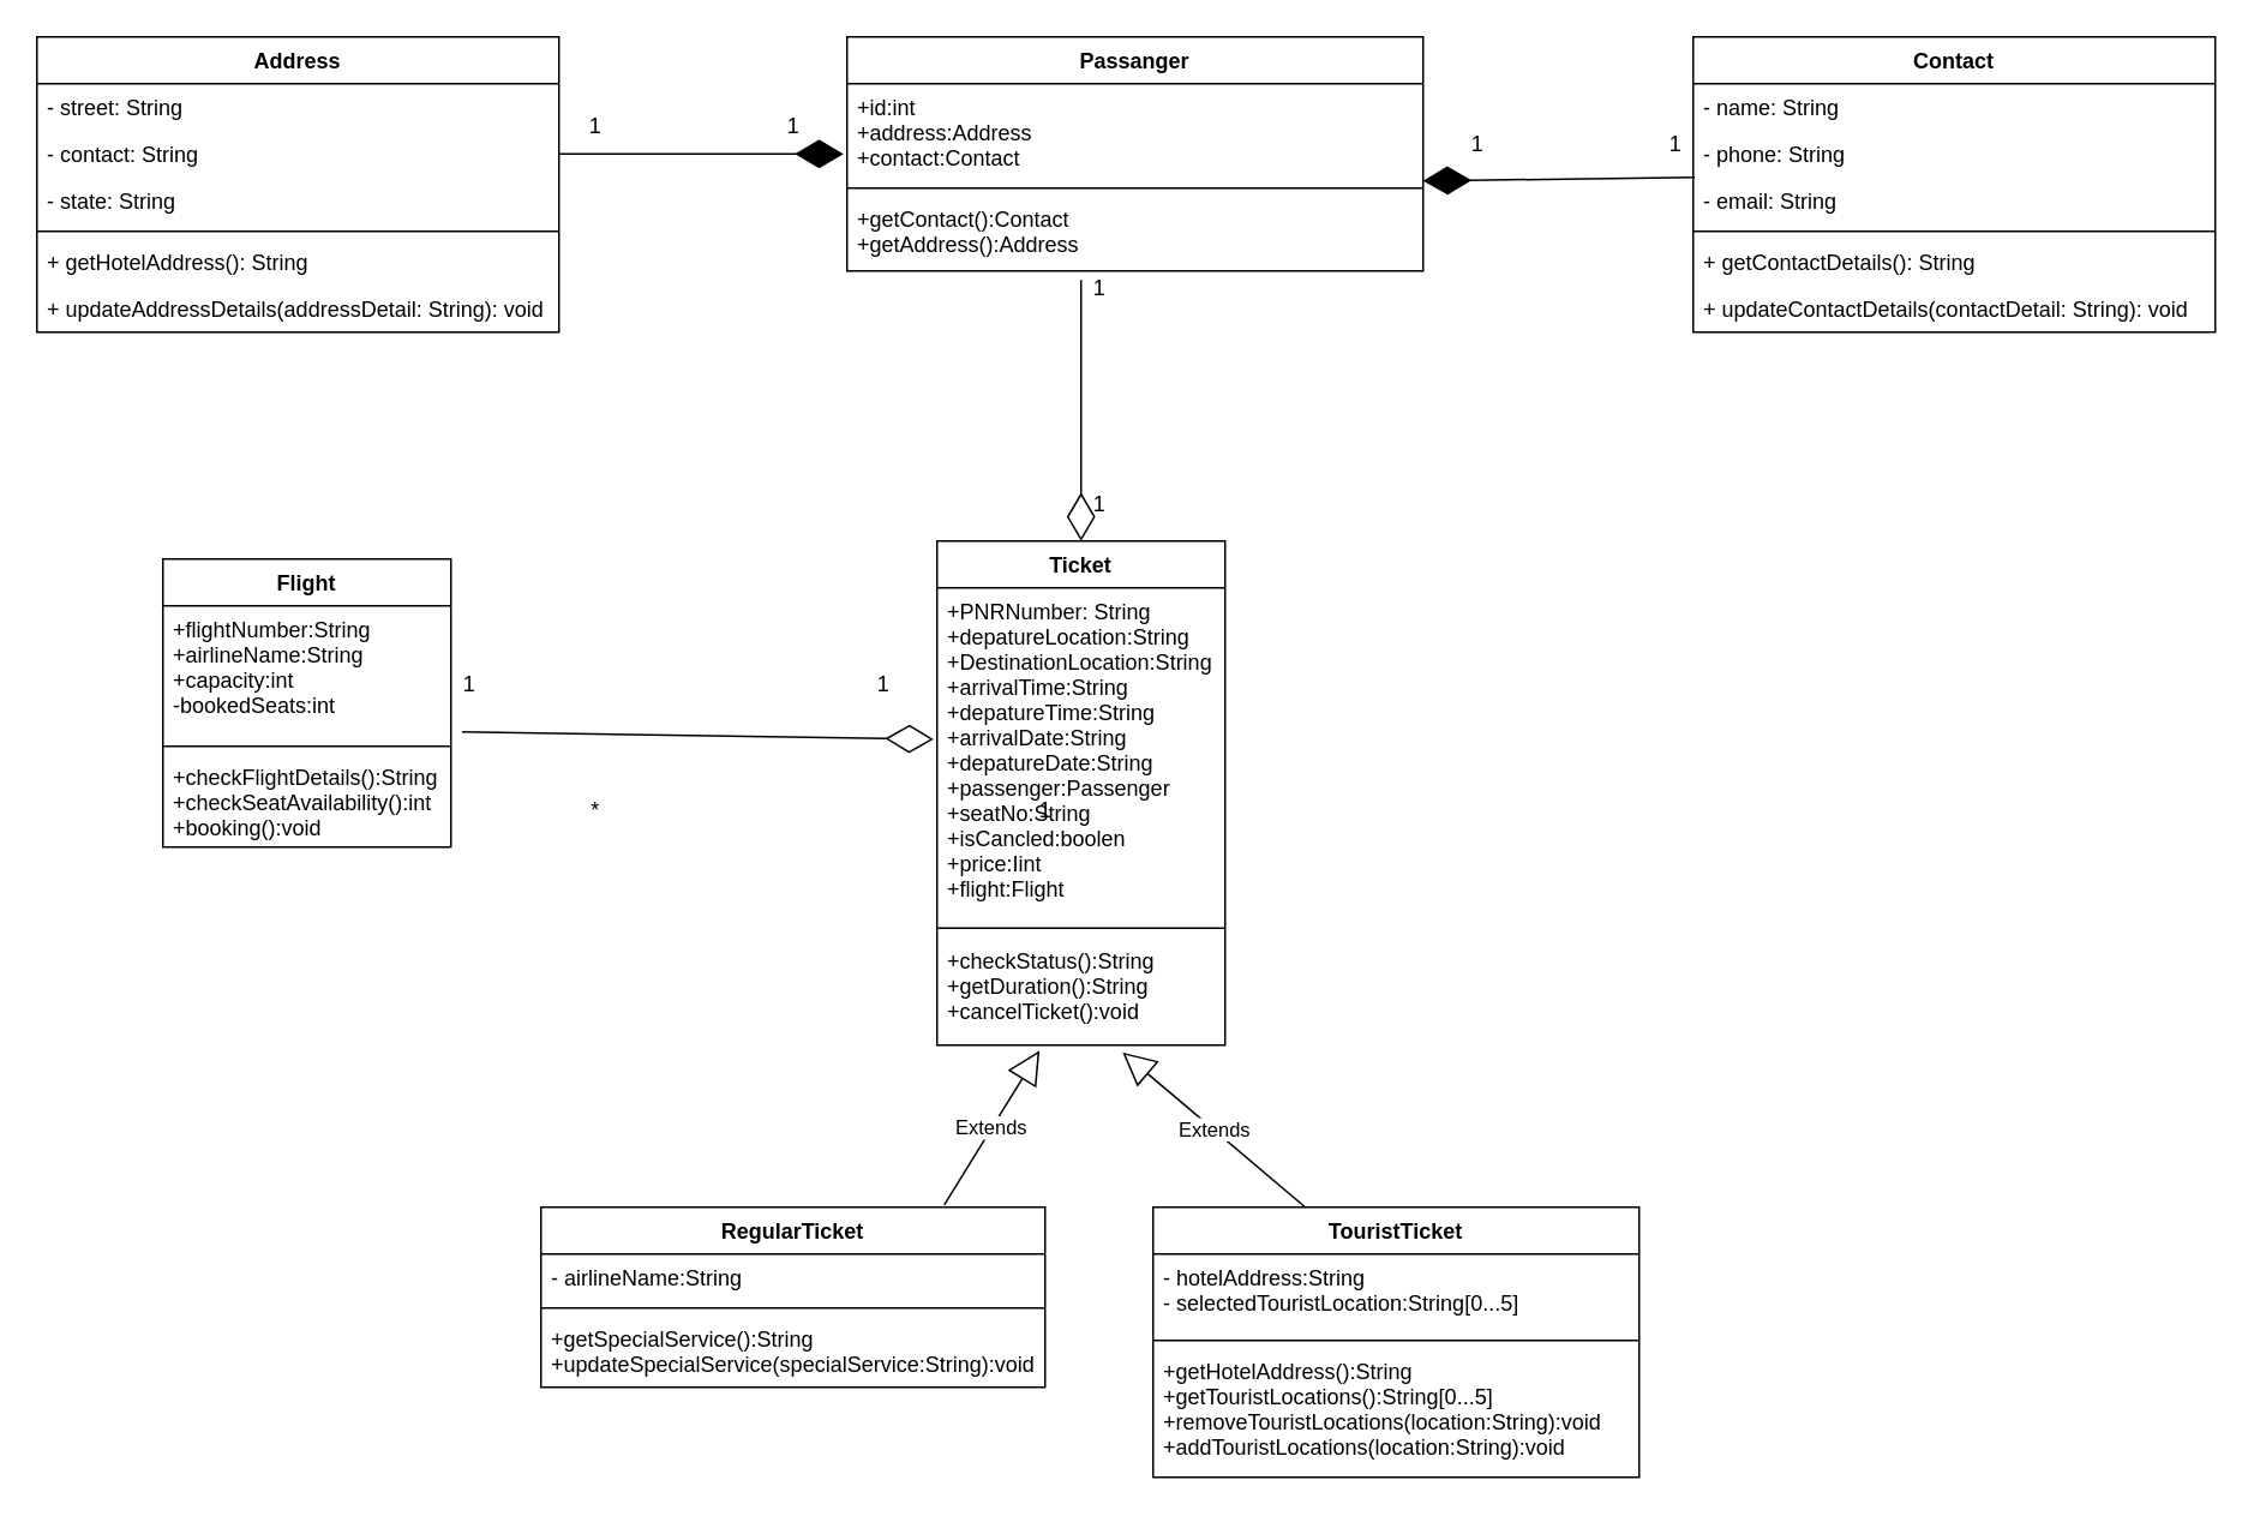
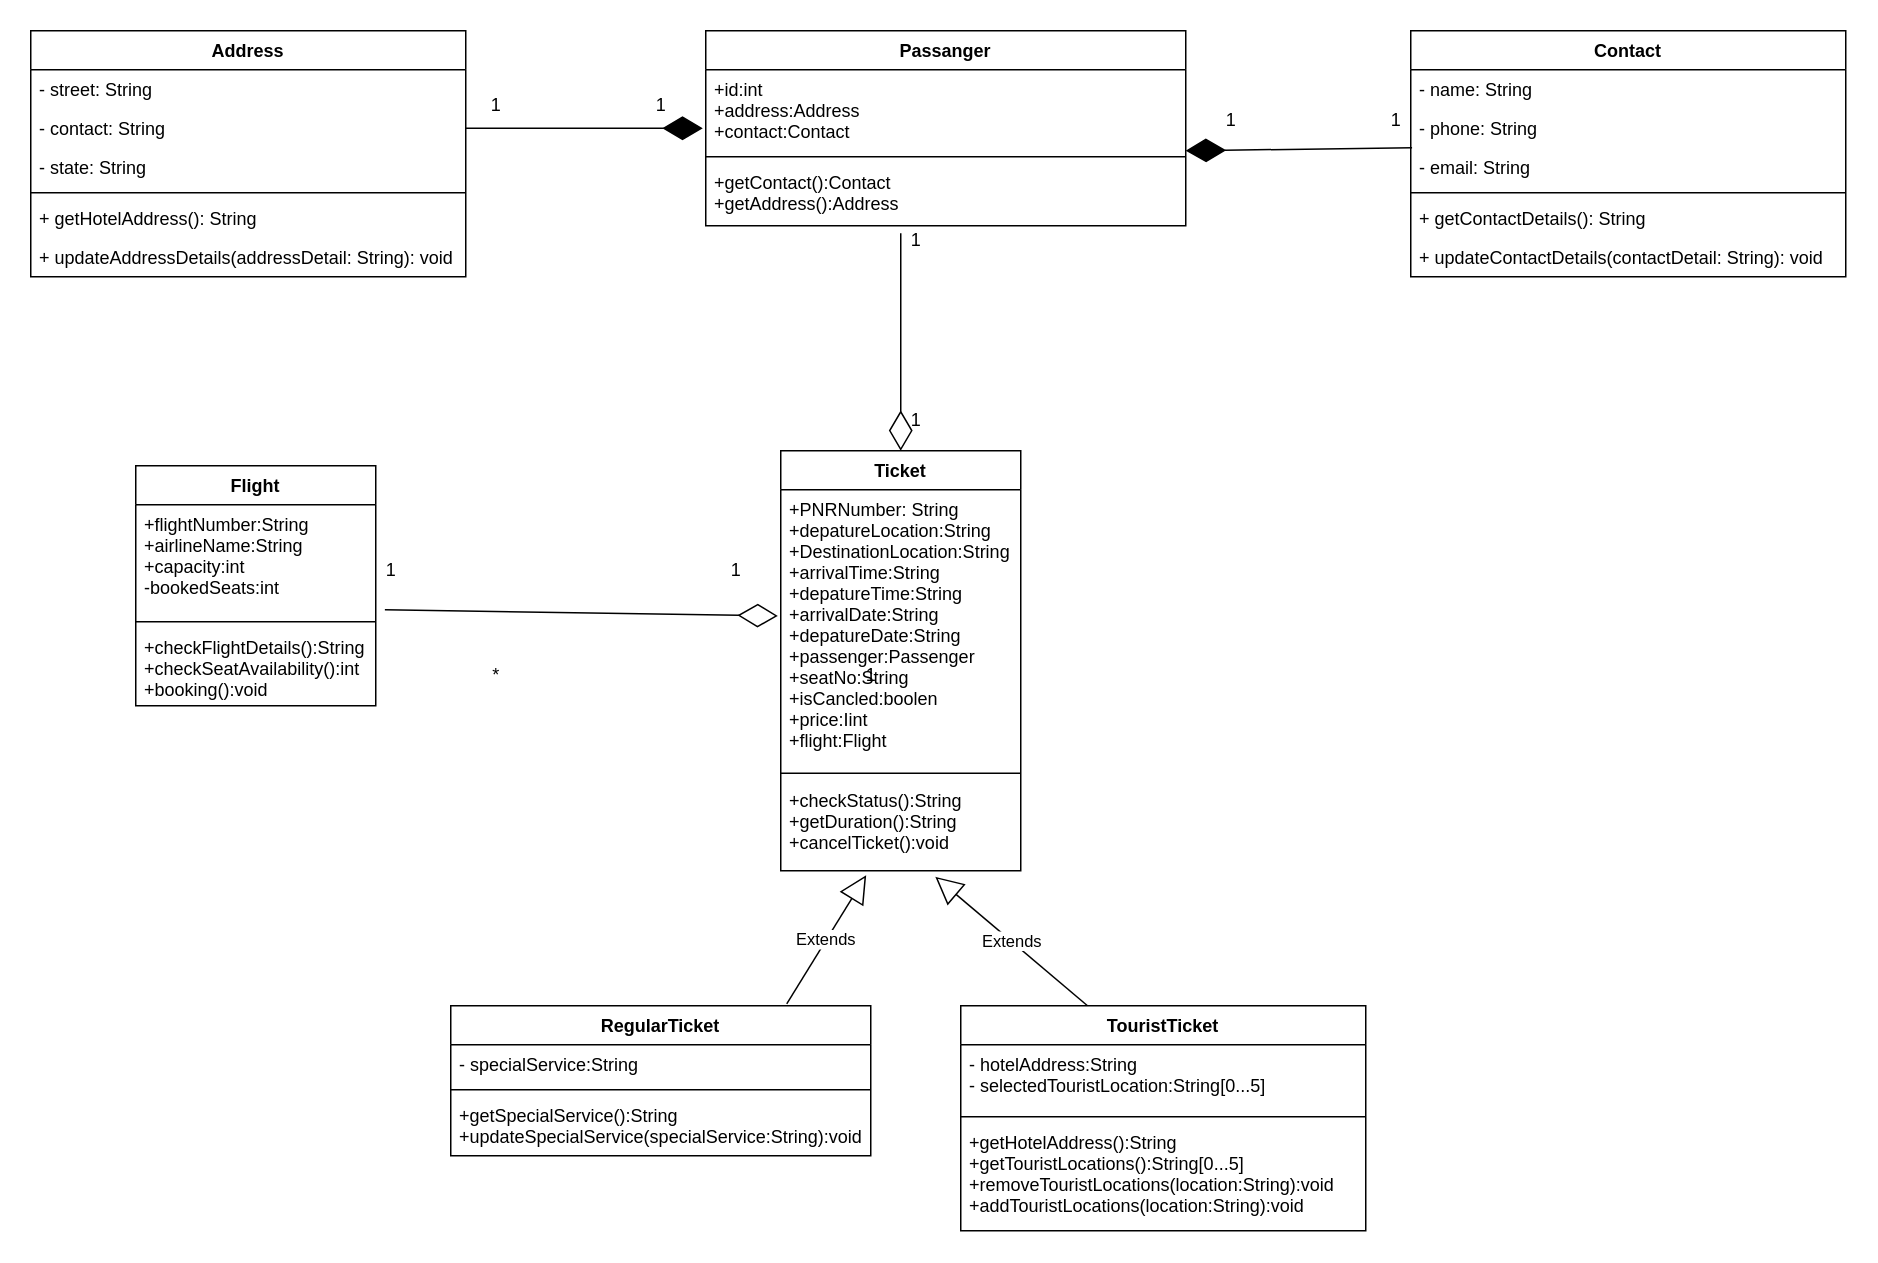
  <mxCell id="0" />
  <mxCell id="1" parent="0" />
  <mxCell id="2" value="Passanger" style="swimlane;fontStyle=1;align=center;verticalAlign=top;childLayout=stackLayout;horizontal=1;startSize=26;horizontalStack=0;resizeParent=1;resizeParentMax=0;resizeLast=0;collapsible=1;marginBottom=0;" parent="1" vertex="1"><mxGeometry x="470" y="20" width="320" height="130" as="geometry" /></mxCell>
  <mxCell id="3" value="+id:int&#10;+address:Address&#10;+contact:Contact" style="text;strokeColor=none;fillColor=none;align=left;verticalAlign=top;spacingLeft=4;spacingRight=4;overflow=hidden;rotatable=0;points=[[0,0.5],[1,0.5]];portConstraint=eastwest;" parent="2" vertex="1"><mxGeometry y="26" width="320" height="54" as="geometry" /></mxCell>
  <mxCell id="4" value="" style="line;strokeWidth=1;fillColor=none;align=left;verticalAlign=middle;spacingTop=-1;spacingLeft=3;spacingRight=3;rotatable=0;labelPosition=right;points=[];portConstraint=eastwest;" parent="2" vertex="1"><mxGeometry y="80" width="320" height="8" as="geometry" /></mxCell>
  <mxCell id="5" value="+getContact():Contact&#10;+getAddress():Address" style="text;strokeColor=none;fillColor=none;align=left;verticalAlign=top;spacingLeft=4;spacingRight=4;overflow=hidden;rotatable=0;points=[[0,0.5],[1,0.5]];portConstraint=eastwest;" parent="2" vertex="1"><mxGeometry y="88" width="320" height="42" as="geometry" /></mxCell>
  <mxCell id="6" value="RegularTicket" style="swimlane;fontStyle=1;align=center;verticalAlign=top;childLayout=stackLayout;horizontal=1;startSize=26;horizontalStack=0;resizeParent=1;resizeParentMax=0;resizeLast=0;collapsible=1;marginBottom=0;" parent="1" vertex="1"><mxGeometry x="300" y="670" width="280" height="100" as="geometry" /></mxCell>
- <mxCell id="7" value="- airlineName:String" style="text;strokeColor=none;fillColor=none;align=left;verticalAlign=top;spacingLeft=4;spacingRight=4;overflow=hidden;rotatable=0;points=[[0,0.5],[1,0.5]];portConstraint=eastwest;" parent="6" vertex="1"><mxGeometry y="26" width="280" height="26" as="geometry" /></mxCell>
+ <mxCell id="7" value="- specialService:String" style="text;strokeColor=none;fillColor=none;align=left;verticalAlign=top;spacingLeft=4;spacingRight=4;overflow=hidden;rotatable=0;points=[[0,0.5],[1,0.5]];portConstraint=eastwest;" parent="6" vertex="1"><mxGeometry y="26" width="280" height="26" as="geometry" /></mxCell>
  <mxCell id="8" value="" style="line;strokeWidth=1;fillColor=none;align=left;verticalAlign=middle;spacingTop=-1;spacingLeft=3;spacingRight=3;rotatable=0;labelPosition=right;points=[];portConstraint=eastwest;" parent="6" vertex="1"><mxGeometry y="52" width="280" height="8" as="geometry" /></mxCell>
  <mxCell id="9" value="+getSpecialService():String&#10;+updateSpecialService(specialService:String):void" style="text;strokeColor=none;fillColor=none;align=left;verticalAlign=top;spacingLeft=4;spacingRight=4;overflow=hidden;rotatable=0;points=[[0,0.5],[1,0.5]];portConstraint=eastwest;" parent="6" vertex="1"><mxGeometry y="60" width="280" height="40" as="geometry" /></mxCell>
  <mxCell id="10" value="Ticket" style="swimlane;fontStyle=1;align=center;verticalAlign=top;childLayout=stackLayout;horizontal=1;startSize=26;horizontalStack=0;resizeParent=1;resizeParentMax=0;resizeLast=0;collapsible=1;marginBottom=0;" parent="1" vertex="1"><mxGeometry x="520" y="300" width="160" height="280" as="geometry" /></mxCell>
  <mxCell id="11" value="+PNRNumber: String&#10;+depatureLocation:String&#10;+DestinationLocation:String&#10;+arrivalTime:String&#10;+depatureTime:String&#10;+arrivalDate:String&#10;+depatureDate:String&#10;+passenger:Passenger&#10;+seatNo:String&#10;+isCancled:boolen&#10;+price:Iint&#10;+flight:Flight" style="text;strokeColor=none;fillColor=none;align=left;verticalAlign=top;spacingLeft=4;spacingRight=4;overflow=hidden;rotatable=0;points=[[0,0.5],[1,0.5]];portConstraint=eastwest;" parent="10" vertex="1"><mxGeometry y="26" width="160" height="184" as="geometry" /></mxCell>
  <mxCell id="12" value="" style="line;strokeWidth=1;fillColor=none;align=left;verticalAlign=middle;spacingTop=-1;spacingLeft=3;spacingRight=3;rotatable=0;labelPosition=right;points=[];portConstraint=eastwest;" parent="10" vertex="1"><mxGeometry y="210" width="160" height="10" as="geometry" /></mxCell>
  <mxCell id="13" value="+checkStatus():String&#10;+getDuration():String&#10;+cancelTicket():void" style="text;strokeColor=none;fillColor=none;align=left;verticalAlign=top;spacingLeft=4;spacingRight=4;overflow=hidden;rotatable=0;points=[[0,0.5],[1,0.5]];portConstraint=eastwest;" parent="10" vertex="1"><mxGeometry y="220" width="160" height="60" as="geometry" /></mxCell>
  <mxCell id="14" value="TouristTicket" style="swimlane;fontStyle=1;align=center;verticalAlign=top;childLayout=stackLayout;horizontal=1;startSize=26;horizontalStack=0;resizeParent=1;resizeParentMax=0;resizeLast=0;collapsible=1;marginBottom=0;" parent="1" vertex="1"><mxGeometry x="640" y="670" width="270" height="150" as="geometry" /></mxCell>
  <mxCell id="15" value="- hotelAddress:String&#10;- selectedTouristLocation:String[0...5]" style="text;strokeColor=none;fillColor=none;align=left;verticalAlign=top;spacingLeft=4;spacingRight=4;overflow=hidden;rotatable=0;points=[[0,0.5],[1,0.5]];portConstraint=eastwest;" parent="14" vertex="1"><mxGeometry y="26" width="270" height="44" as="geometry" /></mxCell>
  <mxCell id="16" value="" style="line;strokeWidth=1;fillColor=none;align=left;verticalAlign=middle;spacingTop=-1;spacingLeft=3;spacingRight=3;rotatable=0;labelPosition=right;points=[];portConstraint=eastwest;" parent="14" vertex="1"><mxGeometry y="70" width="270" height="8" as="geometry" /></mxCell>
  <mxCell id="17" value="+getHotelAddress():String&#10;+getTouristLocations():String[0...5]&#10;+removeTouristLocations(location:String):void&#10;+addTouristLocations(location:String):void" style="text;strokeColor=none;fillColor=none;align=left;verticalAlign=top;spacingLeft=4;spacingRight=4;overflow=hidden;rotatable=0;points=[[0,0.5],[1,0.5]];portConstraint=eastwest;" parent="14" vertex="1"><mxGeometry y="78" width="270" height="72" as="geometry" /></mxCell>
  <mxCell id="18" value="Flight" style="swimlane;fontStyle=1;align=center;verticalAlign=top;childLayout=stackLayout;horizontal=1;startSize=26;horizontalStack=0;resizeParent=1;resizeParentMax=0;resizeLast=0;collapsible=1;marginBottom=0;" parent="1" vertex="1"><mxGeometry x="90" y="310" width="160" height="160" as="geometry" /></mxCell>
  <mxCell id="19" value="+flightNumber:String&#10;+airlineName:String&#10;+capacity:int&#10;-bookedSeats:int" style="text;strokeColor=none;fillColor=none;align=left;verticalAlign=top;spacingLeft=4;spacingRight=4;overflow=hidden;rotatable=0;points=[[0,0.5],[1,0.5]];portConstraint=eastwest;" parent="18" vertex="1"><mxGeometry y="26" width="160" height="74" as="geometry" /></mxCell>
  <mxCell id="20" value="" style="line;strokeWidth=1;fillColor=none;align=left;verticalAlign=middle;spacingTop=-1;spacingLeft=3;spacingRight=3;rotatable=0;labelPosition=right;points=[];portConstraint=eastwest;" parent="18" vertex="1"><mxGeometry y="100" width="160" height="8" as="geometry" /></mxCell>
  <mxCell id="21" value="+checkFlightDetails():String&#10;+checkSeatAvailability():int&#10;+booking():void" style="text;strokeColor=none;fillColor=none;align=left;verticalAlign=top;spacingLeft=4;spacingRight=4;overflow=hidden;rotatable=0;points=[[0,0.5],[1,0.5]];portConstraint=eastwest;" parent="18" vertex="1"><mxGeometry y="108" width="160" height="52" as="geometry" /></mxCell>
  <mxCell id="22" value="Extends" style="endArrow=block;endSize=16;endFill=0;html=1;exitX=0.313;exitY=0;exitDx=0;exitDy=0;exitPerimeter=0;entryX=0.644;entryY=1.067;entryDx=0;entryDy=0;entryPerimeter=0;" parent="1" source="14" target="13" edge="1"><mxGeometry width="160" relative="1" as="geometry"><mxPoint x="340" y="520" as="sourcePoint" /><mxPoint x="970" y="593" as="targetPoint" /></mxGeometry></mxCell>
  <mxCell id="23" value="Extends" style="endArrow=block;endSize=16;endFill=0;html=1;exitX=0.8;exitY=-0.012;exitDx=0;exitDy=0;exitPerimeter=0;entryX=0.356;entryY=1.05;entryDx=0;entryDy=0;entryPerimeter=0;" parent="1" source="6" target="13" edge="1"><mxGeometry width="160" relative="1" as="geometry"><mxPoint x="340" y="520" as="sourcePoint" /><mxPoint x="950" y="594" as="targetPoint" /></mxGeometry></mxCell>
  <mxCell id="24" value="Address" style="swimlane;fontStyle=1;align=center;verticalAlign=top;childLayout=stackLayout;horizontal=1;startSize=26;horizontalStack=0;resizeParent=1;resizeParentMax=0;resizeLast=0;collapsible=1;marginBottom=0;" parent="1" vertex="1"><mxGeometry x="20" y="20" width="290" height="164" as="geometry"><mxRectangle x="200" y="120" width="80" height="26" as="alternateBounds" /></mxGeometry></mxCell>
  <mxCell id="25" value="- street: String" style="text;strokeColor=none;fillColor=none;align=left;verticalAlign=top;spacingLeft=4;spacingRight=4;overflow=hidden;rotatable=0;points=[[0,0.5],[1,0.5]];portConstraint=eastwest;" parent="24" vertex="1"><mxGeometry y="26" width="290" height="26" as="geometry" /></mxCell>
  <mxCell id="26" value="- contact: String" style="text;strokeColor=none;fillColor=none;align=left;verticalAlign=top;spacingLeft=4;spacingRight=4;overflow=hidden;rotatable=0;points=[[0,0.5],[1,0.5]];portConstraint=eastwest;" parent="24" vertex="1"><mxGeometry y="52" width="290" height="26" as="geometry" /></mxCell>
  <mxCell id="27" value="- state: String" style="text;strokeColor=none;fillColor=none;align=left;verticalAlign=top;spacingLeft=4;spacingRight=4;overflow=hidden;rotatable=0;points=[[0,0.5],[1,0.5]];portConstraint=eastwest;" parent="24" vertex="1"><mxGeometry y="78" width="290" height="26" as="geometry" /></mxCell>
  <mxCell id="28" value="" style="line;strokeWidth=1;fillColor=none;align=left;verticalAlign=middle;spacingTop=-1;spacingLeft=3;spacingRight=3;rotatable=0;labelPosition=right;points=[];portConstraint=eastwest;" parent="24" vertex="1"><mxGeometry y="104" width="290" height="8" as="geometry" /></mxCell>
  <mxCell id="29" value="+ getHotelAddress(): String" style="text;strokeColor=none;fillColor=none;align=left;verticalAlign=top;spacingLeft=4;spacingRight=4;overflow=hidden;rotatable=0;points=[[0,0.5],[1,0.5]];portConstraint=eastwest;" parent="24" vertex="1"><mxGeometry y="112" width="290" height="26" as="geometry" /></mxCell>
  <mxCell id="30" value="+ updateAddressDetails(addressDetail: String): void" style="text;strokeColor=none;fillColor=none;align=left;verticalAlign=top;spacingLeft=4;spacingRight=4;overflow=hidden;rotatable=0;points=[[0,0.5],[1,0.5]];portConstraint=eastwest;" parent="24" vertex="1"><mxGeometry y="138" width="290" height="26" as="geometry" /></mxCell>
  <mxCell id="31" value="Contact" style="swimlane;fontStyle=1;align=center;verticalAlign=top;childLayout=stackLayout;horizontal=1;startSize=26;horizontalStack=0;resizeParent=1;resizeParentMax=0;resizeLast=0;collapsible=1;marginBottom=0;" parent="1" vertex="1"><mxGeometry x="940" y="20" width="290" height="164" as="geometry"><mxRectangle x="200" y="120" width="80" height="26" as="alternateBounds" /></mxGeometry></mxCell>
  <mxCell id="32" value="- name: String" style="text;strokeColor=none;fillColor=none;align=left;verticalAlign=top;spacingLeft=4;spacingRight=4;overflow=hidden;rotatable=0;points=[[0,0.5],[1,0.5]];portConstraint=eastwest;" parent="31" vertex="1"><mxGeometry y="26" width="290" height="26" as="geometry" /></mxCell>
  <mxCell id="33" value="- phone: String" style="text;strokeColor=none;fillColor=none;align=left;verticalAlign=top;spacingLeft=4;spacingRight=4;overflow=hidden;rotatable=0;points=[[0,0.5],[1,0.5]];portConstraint=eastwest;" parent="31" vertex="1"><mxGeometry y="52" width="290" height="26" as="geometry" /></mxCell>
  <mxCell id="34" value="- email: String" style="text;strokeColor=none;fillColor=none;align=left;verticalAlign=top;spacingLeft=4;spacingRight=4;overflow=hidden;rotatable=0;points=[[0,0.5],[1,0.5]];portConstraint=eastwest;" parent="31" vertex="1"><mxGeometry y="78" width="290" height="26" as="geometry" /></mxCell>
  <mxCell id="35" value="" style="line;strokeWidth=1;fillColor=none;align=left;verticalAlign=middle;spacingTop=-1;spacingLeft=3;spacingRight=3;rotatable=0;labelPosition=right;points=[];portConstraint=eastwest;" parent="31" vertex="1"><mxGeometry y="104" width="290" height="8" as="geometry" /></mxCell>
  <mxCell id="36" value="+ getContactDetails(): String" style="text;strokeColor=none;fillColor=none;align=left;verticalAlign=top;spacingLeft=4;spacingRight=4;overflow=hidden;rotatable=0;points=[[0,0.5],[1,0.5]];portConstraint=eastwest;" parent="31" vertex="1"><mxGeometry y="112" width="290" height="26" as="geometry" /></mxCell>
  <mxCell id="37" value="+ updateContactDetails(contactDetail: String): void" style="text;strokeColor=none;fillColor=none;align=left;verticalAlign=top;spacingLeft=4;spacingRight=4;overflow=hidden;rotatable=0;points=[[0,0.5],[1,0.5]];portConstraint=eastwest;" parent="31" vertex="1"><mxGeometry y="138" width="290" height="26" as="geometry" /></mxCell>
  <mxCell id="38" value="" style="endArrow=diamondThin;endFill=1;endSize=24;html=1;exitX=1;exitY=0.5;exitDx=0;exitDy=0;" parent="1" source="26" edge="1"><mxGeometry width="160" relative="1" as="geometry"><mxPoint x="380" y="-70" as="sourcePoint" /><mxPoint x="468" y="85" as="targetPoint" /><Array as="points" /></mxGeometry></mxCell>
  <mxCell id="39" value="1" style="text;html=1;align=center;verticalAlign=middle;resizable=0;points=[];autosize=1;" parent="1" vertex="1"><mxGeometry x="320" y="60" width="20" height="20" as="geometry" /></mxCell>
  <mxCell id="40" value="1" style="text;html=1;align=center;verticalAlign=middle;resizable=0;points=[];autosize=1;" parent="1" vertex="1"><mxGeometry x="430" y="60" width="20" height="20" as="geometry" /></mxCell>
  <mxCell id="41" value="" style="endArrow=diamondThin;endFill=1;endSize=24;html=1;exitX=0.003;exitY=1;exitDx=0;exitDy=0;exitPerimeter=0;" parent="1" source="33" edge="1"><mxGeometry width="160" relative="1" as="geometry"><mxPoint x="600" y="100" as="sourcePoint" /><mxPoint x="790" y="100" as="targetPoint" /></mxGeometry></mxCell>
  <mxCell id="42" value="1" style="text;html=1;align=center;verticalAlign=middle;resizable=0;points=[];autosize=1;" parent="1" vertex="1"><mxGeometry x="810" y="70" width="20" height="20" as="geometry" /></mxCell>
  <mxCell id="43" value="1" style="text;html=1;align=center;verticalAlign=middle;resizable=0;points=[];autosize=1;" parent="1" vertex="1"><mxGeometry x="920" y="70" width="20" height="20" as="geometry" /></mxCell>
  <mxCell id="44" value="" style="endArrow=diamondThin;endFill=0;endSize=24;html=1;exitX=1.038;exitY=0.946;exitDx=0;exitDy=0;exitPerimeter=0;entryX=-0.012;entryY=0.457;entryDx=0;entryDy=0;entryPerimeter=0;" parent="1" source="19" target="11" edge="1"><mxGeometry width="160" relative="1" as="geometry"><mxPoint x="280" y="270" as="sourcePoint" /><mxPoint x="840" y="476" as="targetPoint" /></mxGeometry></mxCell>
  <mxCell id="45" value="*" style="text;html=1;align=center;verticalAlign=middle;resizable=0;points=[];autosize=1;" parent="1" vertex="1"><mxGeometry x="320" y="440" width="20" height="20" as="geometry" /></mxCell>
  <mxCell id="46" value="1" style="text;html=1;align=center;verticalAlign=middle;resizable=0;points=[];autosize=1;" parent="1" vertex="1"><mxGeometry x="570" y="440" width="20" height="20" as="geometry" /></mxCell>
  <mxCell id="47" value="1" style="text;html=1;align=center;verticalAlign=middle;resizable=0;points=[];autosize=1;" parent="1" vertex="1"><mxGeometry x="250" y="370" width="20" height="20" as="geometry" /></mxCell>
  <mxCell id="48" value="1" style="text;html=1;align=center;verticalAlign=middle;resizable=0;points=[];autosize=1;" parent="1" vertex="1"><mxGeometry x="480" y="370" width="20" height="20" as="geometry" /></mxCell>
  <mxCell id="49" value="" style="endArrow=diamondThin;endFill=0;endSize=24;html=1;entryX=0.5;entryY=0;entryDx=0;entryDy=0;" parent="1" target="10" edge="1"><mxGeometry width="160" relative="1" as="geometry"><mxPoint x="600" y="155" as="sourcePoint" /><mxPoint x="610" y="350" as="targetPoint" /></mxGeometry></mxCell>
  <mxCell id="50" value="1" style="text;html=1;align=center;verticalAlign=middle;resizable=0;points=[];autosize=1;" parent="1" vertex="1"><mxGeometry x="600" y="150" width="20" height="20" as="geometry" /></mxCell>
  <mxCell id="51" value="1" style="text;html=1;align=center;verticalAlign=middle;resizable=0;points=[];autosize=1;" parent="1" vertex="1"><mxGeometry x="600" y="270" width="20" height="20" as="geometry" /></mxCell>
